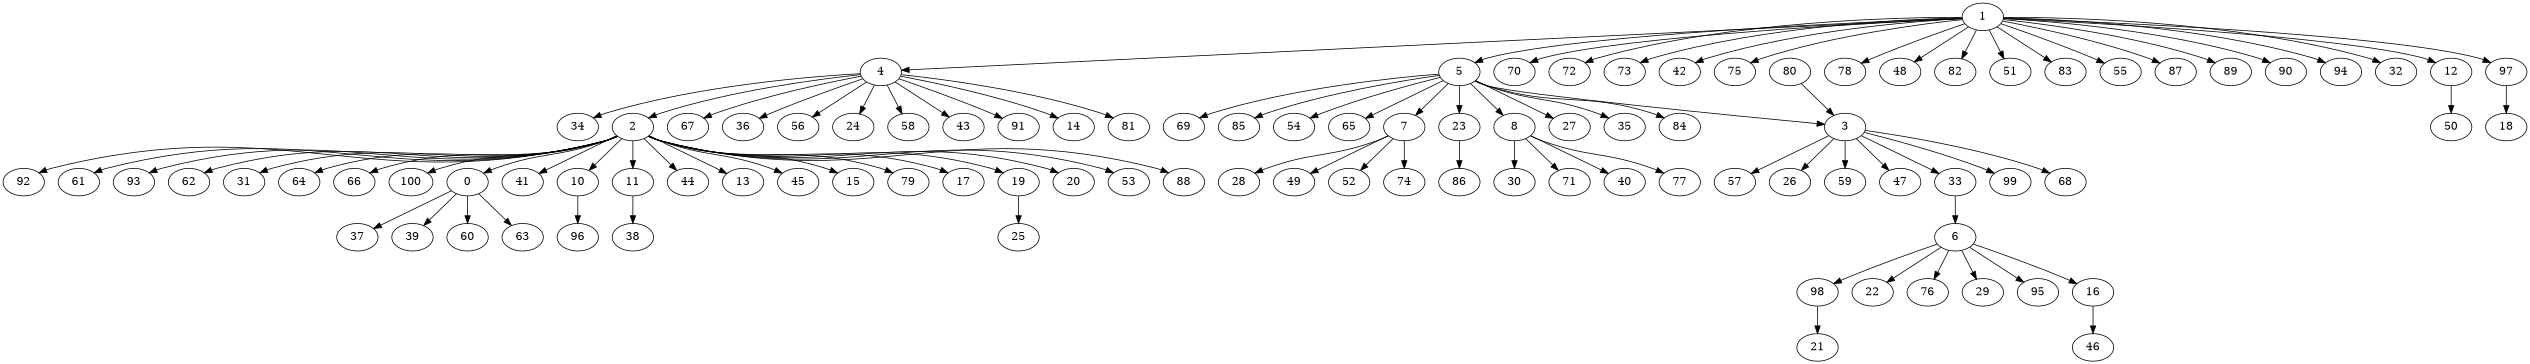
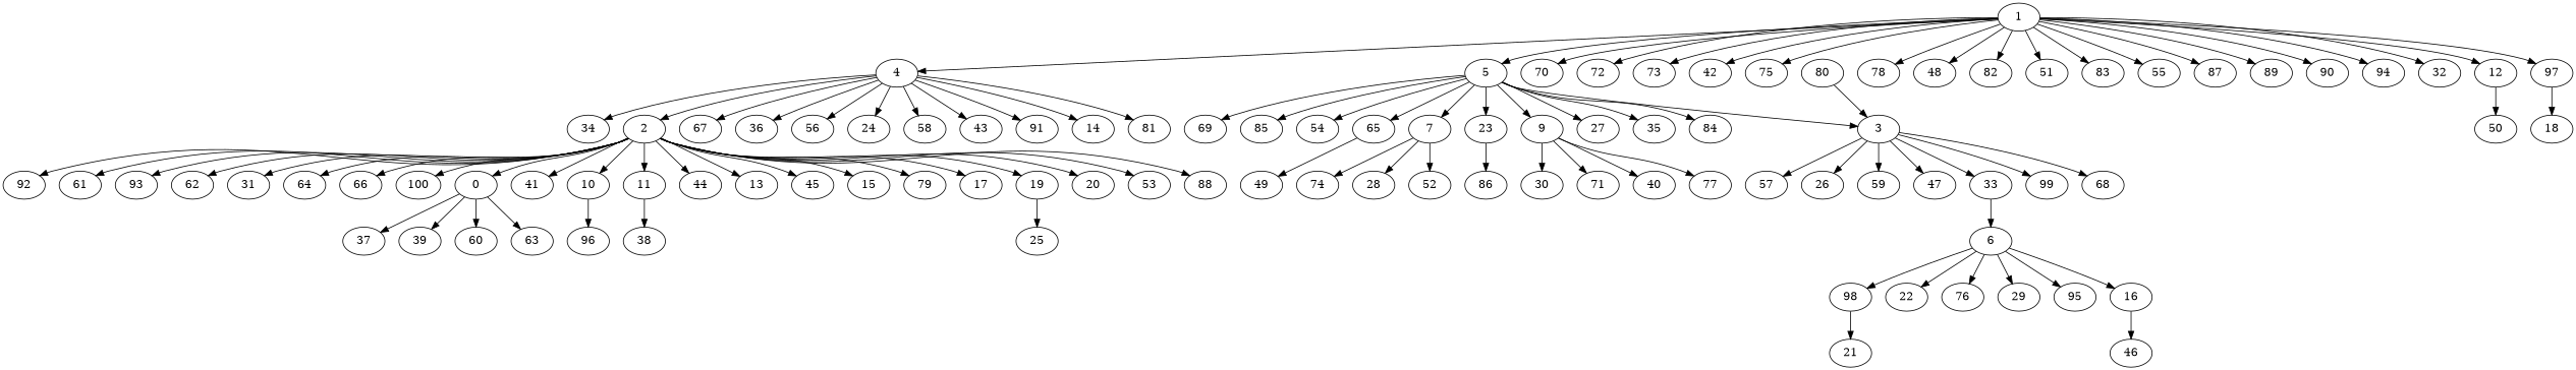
  digraph {
    97
    18
    1
    4
    5
    70
    72
    73
    42
    75
    12
    78
    48
    82
    51
    83
    55
    87
    89
    90
    94
    32
    81
    34
    2
    67
    36
    56
    24
    58
    43
    91
    14
    65
    35
    3
    84
    69
    85
    54
    7
    23
-   8
+   8 [label=9]
    27
    50
    66
    100
    n48 [label=0]
    41
    10
    11
    44
    13
    45
    15
    79
    17
    19
    20
    53
    88
    92
    61
    93
    62
    31
    64
    37
    39
    60
    63
    96
    38
    25
    33
    99
    68
    57
    26
    59
    47
    49
    52
    74
    28
    86
    71
    40
    77
    30
    98
    21
    6
    22
    76
    29
    95
    16
    46
    80
    97 -> 18
    1 -> 97
    1 -> 4
    1 -> 5
    1 -> 70
    1 -> 72
    1 -> 73
    1 -> 42
    1 -> 75
    1 -> 12
    1 -> 78
    1 -> 48
    1 -> 82
    1 -> 51
    1 -> 83
    1 -> 55
    1 -> 87
    1 -> 89
    1 -> 90
    1 -> 94
    1 -> 32
    4 -> 81
    4 -> 34
    4 -> 2
    4 -> 67
    4 -> 36
    4 -> 56
    4 -> 24
    4 -> 58
    4 -> 43
    4 -> 91
    4 -> 14
    5 -> 65
    5 -> 35
    5 -> 3
    5 -> 84
    5 -> 69
    5 -> 85
    5 -> 54
    5 -> 7
    5 -> 23
    5 -> 8
    5 -> 27
    12 -> 50
    2 -> 66
    2 -> 100
    2 -> n48
    2 -> 41
    2 -> 10
    2 -> 11
    2 -> 44
    2 -> 13
    2 -> 45
    2 -> 15
    2 -> 79
    2 -> 17
    2 -> 19
    2 -> 20
    2 -> 53
    2 -> 88
    2 -> 92
    2 -> 61
    2 -> 93
    2 -> 62
    2 -> 31
    2 -> 64
    3 -> 33
    3 -> 99
    3 -> 68
    3 -> 57
    3 -> 26
    3 -> 59
    3 -> 47
-   7 -> 49
+   65 -> 49
    7 -> 52
    7 -> 74
    7 -> 28
    23 -> 86
    8 -> 71
    8 -> 40
    8 -> 77
    8 -> 30
    n48 -> 37
    n48 -> 39
    n48 -> 60
    n48 -> 63
    10 -> 96
    11 -> 38
    19 -> 25
    33 -> 6
    98 -> 21
    6 -> 98
    6 -> 22
    6 -> 76
    6 -> 29
    6 -> 95
    6 -> 16
    16 -> 46
    80 -> 3
  }
